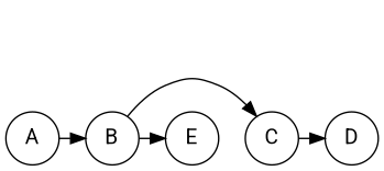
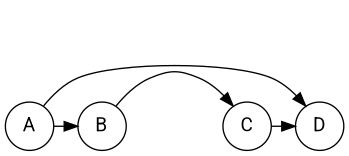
  digraph {
    fontname=Roboto
    ordering=out
    node [fontname=Roboto shape=circle]
    edge [fontname=Roboto]
    A
    B
    C
    D
-   E
    x [style=invis shape=""]
    subgraph sub_1 {
      rank=same
      A
      B
      C
      D
-     E
    }
    A -> B
+   A -> D
    B -> C
-   B -> E
    C -> D
    x -> A [style=invis]
    x -> B [style=invis]
    x -> C [style=invis]
    x -> D [style=invis]
-   x -> E [style=invis]
  }
